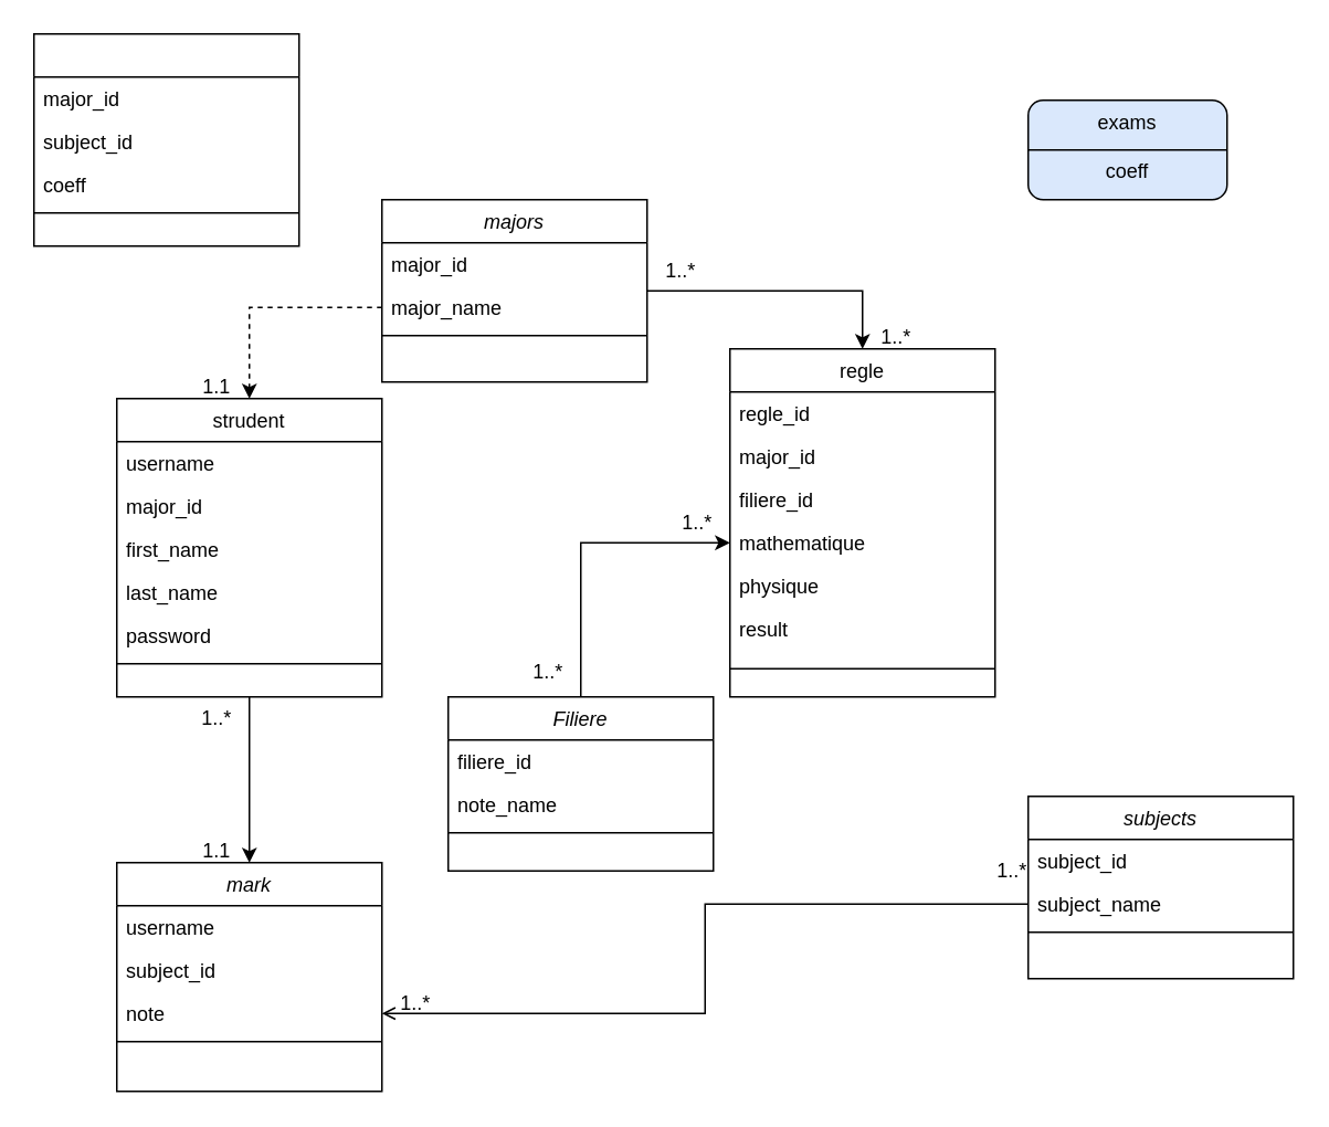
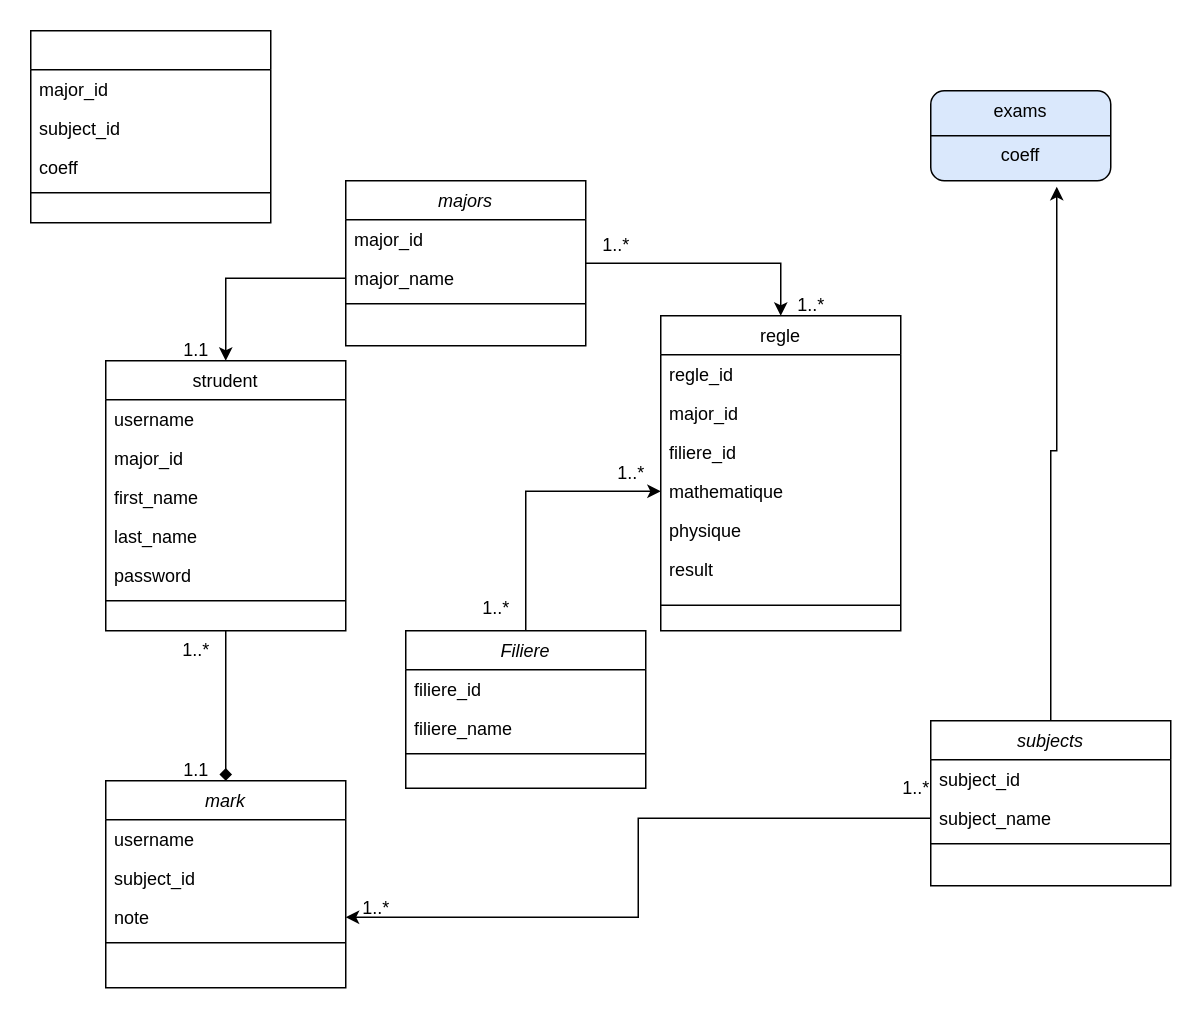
  <mxCell id="0" />
  <mxCell id="1" parent="0" />
- <mxCell id="2" style="edgeStyle=orthogonalEdgeStyle;rounded=0;orthogonalLoop=1;jettySize=auto;html=1;exitX=0.5;exitY=1;exitDx=0;exitDy=0;entryX=0.5;entryY=0;entryDx=0;entryDy=0;" edge="1" parent="1" source="3" target="23"><mxGeometry relative="1" as="geometry" /></mxCell>
+ <mxCell id="2" style="edgeStyle=orthogonalEdgeStyle;rounded=0;orthogonalLoop=1;jettySize=auto;html=1;exitX=0.5;exitY=1;exitDx=0;exitDy=0;entryX=0.5;entryY=0;entryDx=0;entryDy=0;endArrow=diamond;" edge="1" parent="1" source="3" target="23"><mxGeometry relative="1" as="geometry" /></mxCell>
  <mxCell id="3" value="strudent" style="swimlane;fontStyle=0;align=center;verticalAlign=top;childLayout=stackLayout;horizontal=1;startSize=26;horizontalStack=0;resizeParent=1;resizeLast=0;collapsible=1;marginBottom=0;rounded=0;shadow=0;strokeWidth=1;" vertex="1" parent="1"><mxGeometry x="70" y="240" width="160" height="180" as="geometry"><mxRectangle x="550" y="140" width="160" height="26" as="alternateBounds" /></mxGeometry></mxCell>
  <mxCell id="4" value="username" style="text;align=left;verticalAlign=top;spacingLeft=4;spacingRight=4;overflow=hidden;rotatable=0;points=[[0,0.5],[1,0.5]];portConstraint=eastwest;" vertex="1" parent="3"><mxGeometry y="26" width="160" height="26" as="geometry" /></mxCell>
  <mxCell id="5" value="major_id" style="text;align=left;verticalAlign=top;spacingLeft=4;spacingRight=4;overflow=hidden;rotatable=0;points=[[0,0.5],[1,0.5]];portConstraint=eastwest;rounded=0;shadow=0;html=0;" vertex="1" parent="3"><mxGeometry y="52" width="160" height="26" as="geometry" /></mxCell>
  <mxCell id="6" value="first_name" style="text;align=left;verticalAlign=top;spacingLeft=4;spacingRight=4;overflow=hidden;rotatable=0;points=[[0,0.5],[1,0.5]];portConstraint=eastwest;rounded=0;shadow=0;html=0;" vertex="1" parent="3"><mxGeometry y="78" width="160" height="26" as="geometry" /></mxCell>
  <mxCell id="7" value="last_name" style="text;align=left;verticalAlign=top;spacingLeft=4;spacingRight=4;overflow=hidden;rotatable=0;points=[[0,0.5],[1,0.5]];portConstraint=eastwest;rounded=0;shadow=0;html=0;" vertex="1" parent="3"><mxGeometry y="104" width="160" height="26" as="geometry" /></mxCell>
  <mxCell id="8" value="password" style="text;align=left;verticalAlign=top;spacingLeft=4;spacingRight=4;overflow=hidden;rotatable=0;points=[[0,0.5],[1,0.5]];portConstraint=eastwest;rounded=0;shadow=0;html=0;" vertex="1" parent="3"><mxGeometry y="130" width="160" height="26" as="geometry" /></mxCell>
  <mxCell id="9" value="" style="line;html=1;strokeWidth=1;align=left;verticalAlign=middle;spacingTop=-1;spacingLeft=3;spacingRight=3;rotatable=0;labelPosition=right;points=[];portConstraint=eastwest;" vertex="1" parent="3"><mxGeometry y="156" width="160" height="8" as="geometry" /></mxCell>
  <mxCell id="10" style="edgeStyle=orthogonalEdgeStyle;rounded=0;orthogonalLoop=1;jettySize=auto;html=1;exitX=0.5;exitY=0;exitDx=0;exitDy=0;entryX=0;entryY=0.5;entryDx=0;entryDy=0;" edge="1" parent="1" source="11" target="19"><mxGeometry relative="1" as="geometry" /></mxCell>
  <mxCell id="11" value="Filiere" style="swimlane;fontStyle=2;align=center;verticalAlign=top;childLayout=stackLayout;horizontal=1;startSize=26;horizontalStack=0;resizeParent=1;resizeLast=0;collapsible=1;marginBottom=0;rounded=0;shadow=0;strokeWidth=1;" vertex="1" parent="1"><mxGeometry x="270" y="420" width="160" height="105" as="geometry"><mxRectangle x="230" y="140" width="160" height="26" as="alternateBounds" /></mxGeometry></mxCell>
  <mxCell id="12" value="filiere_id" style="text;align=left;verticalAlign=top;spacingLeft=4;spacingRight=4;overflow=hidden;rotatable=0;points=[[0,0.5],[1,0.5]];portConstraint=eastwest;" vertex="1" parent="11"><mxGeometry y="26" width="160" height="26" as="geometry" /></mxCell>
- <mxCell id="13" value="note_name" style="text;align=left;verticalAlign=top;spacingLeft=4;spacingRight=4;overflow=hidden;rotatable=0;points=[[0,0.5],[1,0.5]];portConstraint=eastwest;rounded=0;shadow=0;html=0;" vertex="1" parent="11"><mxGeometry y="52" width="160" height="26" as="geometry" /></mxCell>
+ <mxCell id="13" value="filiere_name" style="text;align=left;verticalAlign=top;spacingLeft=4;spacingRight=4;overflow=hidden;rotatable=0;points=[[0,0.5],[1,0.5]];portConstraint=eastwest;rounded=0;shadow=0;html=0;" vertex="1" parent="11"><mxGeometry y="52" width="160" height="26" as="geometry" /></mxCell>
  <mxCell id="14" value="" style="line;html=1;strokeWidth=1;align=left;verticalAlign=middle;spacingTop=-1;spacingLeft=3;spacingRight=3;rotatable=0;labelPosition=right;points=[];portConstraint=eastwest;" vertex="1" parent="11"><mxGeometry y="78" width="160" height="8" as="geometry" /></mxCell>
  <mxCell id="15" value="regle" style="swimlane;fontStyle=0;align=center;verticalAlign=top;childLayout=stackLayout;horizontal=1;startSize=26;horizontalStack=0;resizeParent=1;resizeLast=0;collapsible=1;marginBottom=0;rounded=0;shadow=0;strokeWidth=1;" vertex="1" parent="1"><mxGeometry x="440" y="210" width="160" height="210" as="geometry"><mxRectangle x="550" y="140" width="160" height="26" as="alternateBounds" /></mxGeometry></mxCell>
  <mxCell id="16" value="regle_id" style="text;align=left;verticalAlign=top;spacingLeft=4;spacingRight=4;overflow=hidden;rotatable=0;points=[[0,0.5],[1,0.5]];portConstraint=eastwest;" vertex="1" parent="15"><mxGeometry y="26" width="160" height="26" as="geometry" /></mxCell>
  <mxCell id="17" value="major_id" style="text;align=left;verticalAlign=top;spacingLeft=4;spacingRight=4;overflow=hidden;rotatable=0;points=[[0,0.5],[1,0.5]];portConstraint=eastwest;rounded=0;shadow=0;html=0;" vertex="1" parent="15"><mxGeometry y="52" width="160" height="26" as="geometry" /></mxCell>
  <mxCell id="18" value="filiere_id" style="text;align=left;verticalAlign=top;spacingLeft=4;spacingRight=4;overflow=hidden;rotatable=0;points=[[0,0.5],[1,0.5]];portConstraint=eastwest;rounded=0;shadow=0;html=0;" vertex="1" parent="15"><mxGeometry y="78" width="160" height="26" as="geometry" /></mxCell>
  <mxCell id="19" value="mathematique" style="text;align=left;verticalAlign=top;spacingLeft=4;spacingRight=4;overflow=hidden;rotatable=0;points=[[0,0.5],[1,0.5]];portConstraint=eastwest;rounded=0;shadow=0;html=0;" vertex="1" parent="15"><mxGeometry y="104" width="160" height="26" as="geometry" /></mxCell>
  <mxCell id="20" value="physique" style="text;align=left;verticalAlign=top;spacingLeft=4;spacingRight=4;overflow=hidden;rotatable=0;points=[[0,0.5],[1,0.5]];portConstraint=eastwest;rounded=0;shadow=0;html=0;" vertex="1" parent="15"><mxGeometry y="130" width="160" height="26" as="geometry" /></mxCell>
  <mxCell id="21" value="result" style="text;align=left;verticalAlign=top;spacingLeft=4;spacingRight=4;overflow=hidden;rotatable=0;points=[[0,0.5],[1,0.5]];portConstraint=eastwest;rounded=0;shadow=0;html=0;" vertex="1" parent="15"><mxGeometry y="156" width="160" height="30" as="geometry" /></mxCell>
  <mxCell id="22" value="" style="line;html=1;strokeWidth=1;align=left;verticalAlign=middle;spacingTop=-1;spacingLeft=3;spacingRight=3;rotatable=0;labelPosition=right;points=[];portConstraint=eastwest;" vertex="1" parent="15"><mxGeometry y="186" width="160" height="14" as="geometry" /></mxCell>
  <mxCell id="23" value="mark" style="swimlane;fontStyle=2;align=center;verticalAlign=top;childLayout=stackLayout;horizontal=1;startSize=26;horizontalStack=0;resizeParent=1;resizeLast=0;collapsible=1;marginBottom=0;rounded=0;shadow=0;strokeWidth=1;" vertex="1" parent="1"><mxGeometry x="70" y="520" width="160" height="138" as="geometry"><mxRectangle x="230" y="140" width="160" height="26" as="alternateBounds" /></mxGeometry></mxCell>
  <mxCell id="24" value="username" style="text;align=left;verticalAlign=top;spacingLeft=4;spacingRight=4;overflow=hidden;rotatable=0;points=[[0,0.5],[1,0.5]];portConstraint=eastwest;" vertex="1" parent="23"><mxGeometry y="26" width="160" height="26" as="geometry" /></mxCell>
  <mxCell id="25" value="subject_id" style="text;align=left;verticalAlign=top;spacingLeft=4;spacingRight=4;overflow=hidden;rotatable=0;points=[[0,0.5],[1,0.5]];portConstraint=eastwest;rounded=0;shadow=0;html=0;" vertex="1" parent="23"><mxGeometry y="52" width="160" height="26" as="geometry" /></mxCell>
  <mxCell id="26" value="note" style="text;align=left;verticalAlign=top;spacingLeft=4;spacingRight=4;overflow=hidden;rotatable=0;points=[[0,0.5],[1,0.5]];portConstraint=eastwest;rounded=0;shadow=0;html=0;" vertex="1" parent="23"><mxGeometry y="78" width="160" height="26" as="geometry" /></mxCell>
  <mxCell id="27" value="" style="line;html=1;strokeWidth=1;align=left;verticalAlign=middle;spacingTop=-1;spacingLeft=3;spacingRight=3;rotatable=0;labelPosition=right;points=[];portConstraint=eastwest;" vertex="1" parent="23"><mxGeometry y="104" width="160" height="8" as="geometry" /></mxCell>
  <mxCell id="28" style="edgeStyle=orthogonalEdgeStyle;rounded=0;orthogonalLoop=1;jettySize=auto;html=1;exitX=1;exitY=0.5;exitDx=0;exitDy=0;entryX=0.5;entryY=0;entryDx=0;entryDy=0;" edge="1" parent="1" source="29" target="15"><mxGeometry relative="1" as="geometry" /></mxCell>
  <mxCell id="29" value="majors" style="swimlane;fontStyle=2;align=center;verticalAlign=top;childLayout=stackLayout;horizontal=1;startSize=26;horizontalStack=0;resizeParent=1;resizeLast=0;collapsible=1;marginBottom=0;rounded=0;shadow=0;strokeWidth=1;" vertex="1" parent="1"><mxGeometry x="230" y="120" width="160" height="110" as="geometry"><mxRectangle x="230" y="140" width="160" height="26" as="alternateBounds" /></mxGeometry></mxCell>
  <mxCell id="30" value="major_id" style="text;align=left;verticalAlign=top;spacingLeft=4;spacingRight=4;overflow=hidden;rotatable=0;points=[[0,0.5],[1,0.5]];portConstraint=eastwest;" vertex="1" parent="29"><mxGeometry y="26" width="160" height="26" as="geometry" /></mxCell>
  <mxCell id="31" value="major_name" style="text;align=left;verticalAlign=top;spacingLeft=4;spacingRight=4;overflow=hidden;rotatable=0;points=[[0,0.5],[1,0.5]];portConstraint=eastwest;rounded=0;shadow=0;html=0;" vertex="1" parent="29"><mxGeometry y="52" width="160" height="26" as="geometry" /></mxCell>
  <mxCell id="32" value="" style="line;html=1;strokeWidth=1;align=left;verticalAlign=middle;spacingTop=-1;spacingLeft=3;spacingRight=3;rotatable=0;labelPosition=right;points=[];portConstraint=eastwest;" vertex="1" parent="29"><mxGeometry y="78" width="160" height="8" as="geometry" /></mxCell>
+ <mxCell id="33" style="edgeStyle=orthogonalEdgeStyle;rounded=0;orthogonalLoop=1;jettySize=auto;html=1;exitX=0.5;exitY=0;exitDx=0;exitDy=0;entryX=0.7;entryY=1.067;entryDx=0;entryDy=0;entryPerimeter=0;" edge="1" parent="1" source="34" target="49"><mxGeometry relative="1" as="geometry" /></mxCell>
  <mxCell id="34" value="subjects" style="swimlane;fontStyle=2;align=center;verticalAlign=top;childLayout=stackLayout;horizontal=1;startSize=26;horizontalStack=0;resizeParent=1;resizeLast=0;collapsible=1;marginBottom=0;rounded=0;shadow=0;strokeWidth=1;" vertex="1" parent="1"><mxGeometry x="620" y="480" width="160" height="110" as="geometry"><mxRectangle x="230" y="140" width="160" height="26" as="alternateBounds" /></mxGeometry></mxCell>
  <mxCell id="35" value="subject_id" style="text;align=left;verticalAlign=top;spacingLeft=4;spacingRight=4;overflow=hidden;rotatable=0;points=[[0,0.5],[1,0.5]];portConstraint=eastwest;" vertex="1" parent="34"><mxGeometry y="26" width="160" height="26" as="geometry" /></mxCell>
  <mxCell id="36" value="subject_name" style="text;align=left;verticalAlign=top;spacingLeft=4;spacingRight=4;overflow=hidden;rotatable=0;points=[[0,0.5],[1,0.5]];portConstraint=eastwest;rounded=0;shadow=0;html=0;" vertex="1" parent="34"><mxGeometry y="52" width="160" height="26" as="geometry" /></mxCell>
  <mxCell id="37" value="" style="line;html=1;strokeWidth=1;align=left;verticalAlign=middle;spacingTop=-1;spacingLeft=3;spacingRight=3;rotatable=0;labelPosition=right;points=[];portConstraint=eastwest;" vertex="1" parent="34"><mxGeometry y="78" width="160" height="8" as="geometry" /></mxCell>
- <mxCell id="38" style="edgeStyle=orthogonalEdgeStyle;rounded=0;orthogonalLoop=1;jettySize=auto;html=1;exitX=0;exitY=0.5;exitDx=0;exitDy=0;entryX=0.5;entryY=0;entryDx=0;entryDy=0;dashed=1;" edge="1" parent="1" source="31" target="3"><mxGeometry relative="1" as="geometry" /></mxCell>
- <mxCell id="39" style="edgeStyle=orthogonalEdgeStyle;rounded=0;orthogonalLoop=1;jettySize=auto;html=1;exitX=0;exitY=0.5;exitDx=0;exitDy=0;endArrow=open;" edge="1" parent="1" source="36" target="26"><mxGeometry relative="1" as="geometry" /></mxCell>
+ <mxCell id="38" style="edgeStyle=orthogonalEdgeStyle;rounded=0;orthogonalLoop=1;jettySize=auto;html=1;exitX=0;exitY=0.5;exitDx=0;exitDy=0;entryX=0.5;entryY=0;entryDx=0;entryDy=0;" edge="1" parent="1" source="31" target="3"><mxGeometry relative="1" as="geometry" /></mxCell>
+ <mxCell id="39" style="edgeStyle=orthogonalEdgeStyle;rounded=0;orthogonalLoop=1;jettySize=auto;html=1;exitX=0;exitY=0.5;exitDx=0;exitDy=0;" edge="1" parent="1" source="36" target="26"><mxGeometry relative="1" as="geometry" /></mxCell>
  <mxCell id="40" value="1..*" style="text;html=1;align=center;verticalAlign=middle;resizable=0;points=[];autosize=1;strokeColor=none;fillColor=none;" vertex="1" parent="1"><mxGeometry x="590" y="510" width="40" height="30" as="geometry" /></mxCell>
  <mxCell id="41" value="1..*" style="text;html=1;align=center;verticalAlign=middle;resizable=0;points=[];autosize=1;strokeColor=none;fillColor=none;" vertex="1" parent="1"><mxGeometry x="230" y="590" width="40" height="30" as="geometry" /></mxCell>
  <mxCell id="42" value="1..*" style="text;html=1;align=center;verticalAlign=middle;resizable=0;points=[];autosize=1;strokeColor=none;fillColor=none;" vertex="1" parent="1"><mxGeometry x="310" y="390" width="40" height="30" as="geometry" /></mxCell>
  <mxCell id="43" value="1..*" style="text;html=1;align=center;verticalAlign=middle;resizable=0;points=[];autosize=1;strokeColor=none;fillColor=none;" vertex="1" parent="1"><mxGeometry x="400" y="300" width="40" height="30" as="geometry" /></mxCell>
  <mxCell id="44" value="1..*" style="text;html=1;align=center;verticalAlign=middle;resizable=0;points=[];autosize=1;strokeColor=none;fillColor=none;" vertex="1" parent="1"><mxGeometry x="390" y="148" width="40" height="30" as="geometry" /></mxCell>
  <mxCell id="45" value="1..*" style="text;html=1;align=center;verticalAlign=middle;resizable=0;points=[];autosize=1;strokeColor=none;fillColor=none;" vertex="1" parent="1"><mxGeometry x="520" y="188" width="40" height="30" as="geometry" /></mxCell>
  <mxCell id="46" value="1.1" style="text;html=1;align=center;verticalAlign=middle;resizable=0;points=[];autosize=1;strokeColor=none;fillColor=none;" vertex="1" parent="1"><mxGeometry x="110" y="218" width="40" height="30" as="geometry" /></mxCell>
  <mxCell id="47" value="1.1" style="text;html=1;align=center;verticalAlign=middle;resizable=0;points=[];autosize=1;strokeColor=none;fillColor=none;" vertex="1" parent="1"><mxGeometry x="110" y="498" width="40" height="30" as="geometry" /></mxCell>
  <mxCell id="48" value="1..*" style="text;html=1;align=center;verticalAlign=middle;resizable=0;points=[];autosize=1;strokeColor=none;fillColor=none;" vertex="1" parent="1"><mxGeometry x="110" y="418" width="40" height="30" as="geometry" /></mxCell>
  <mxCell id="49" value="&lt;div&gt;exams&lt;/div&gt;&lt;div&gt;&lt;br&gt;&lt;/div&gt;&lt;div&gt;coeff&lt;br&gt;&lt;/div&gt;" style="rounded=1;whiteSpace=wrap;html=1;verticalAlign=top;fillColor=#dae8fc;" vertex="1" parent="1"><mxGeometry x="620" y="60" width="120" height="60" as="geometry" /></mxCell>
  <mxCell id="50" value="" style="swimlane;fontStyle=2;align=center;verticalAlign=top;childLayout=stackLayout;horizontal=1;startSize=26;horizontalStack=0;resizeParent=1;resizeLast=0;collapsible=1;marginBottom=0;rounded=0;shadow=0;strokeWidth=1;" vertex="1" parent="1"><mxGeometry x="20" y="20" width="160" height="128" as="geometry"><mxRectangle x="230" y="140" width="160" height="26" as="alternateBounds" /></mxGeometry></mxCell>
  <mxCell id="51" value="major_id" style="text;align=left;verticalAlign=top;spacingLeft=4;spacingRight=4;overflow=hidden;rotatable=0;points=[[0,0.5],[1,0.5]];portConstraint=eastwest;" vertex="1" parent="50"><mxGeometry y="26" width="160" height="26" as="geometry" /></mxCell>
  <mxCell id="52" value="subject_id" style="text;align=left;verticalAlign=top;spacingLeft=4;spacingRight=4;overflow=hidden;rotatable=0;points=[[0,0.5],[1,0.5]];portConstraint=eastwest;rounded=0;shadow=0;html=0;" vertex="1" parent="50"><mxGeometry y="52" width="160" height="26" as="geometry" /></mxCell>
  <mxCell id="53" value="coeff" style="text;align=left;verticalAlign=top;spacingLeft=4;spacingRight=4;overflow=hidden;rotatable=0;points=[[0,0.5],[1,0.5]];portConstraint=eastwest;rounded=0;shadow=0;html=0;" vertex="1" parent="50"><mxGeometry y="78" width="160" height="26" as="geometry" /></mxCell>
  <mxCell id="54" value="" style="line;html=1;strokeWidth=1;align=left;verticalAlign=middle;spacingTop=-1;spacingLeft=3;spacingRight=3;rotatable=0;labelPosition=right;points=[];portConstraint=eastwest;" vertex="1" parent="50"><mxGeometry y="104" width="160" height="8" as="geometry" /></mxCell>
  <mxCell id="55" value="" style="endArrow=none;html=1;rounded=0;entryX=1;entryY=0.5;entryDx=0;entryDy=0;exitX=0;exitY=0.5;exitDx=0;exitDy=0;" edge="1" parent="1" source="49" target="49"><mxGeometry width="50" height="50" relative="1" as="geometry"><mxPoint x="630" y="90" as="sourcePoint" /><mxPoint x="720" y="89.5" as="targetPoint" /></mxGeometry></mxCell>
